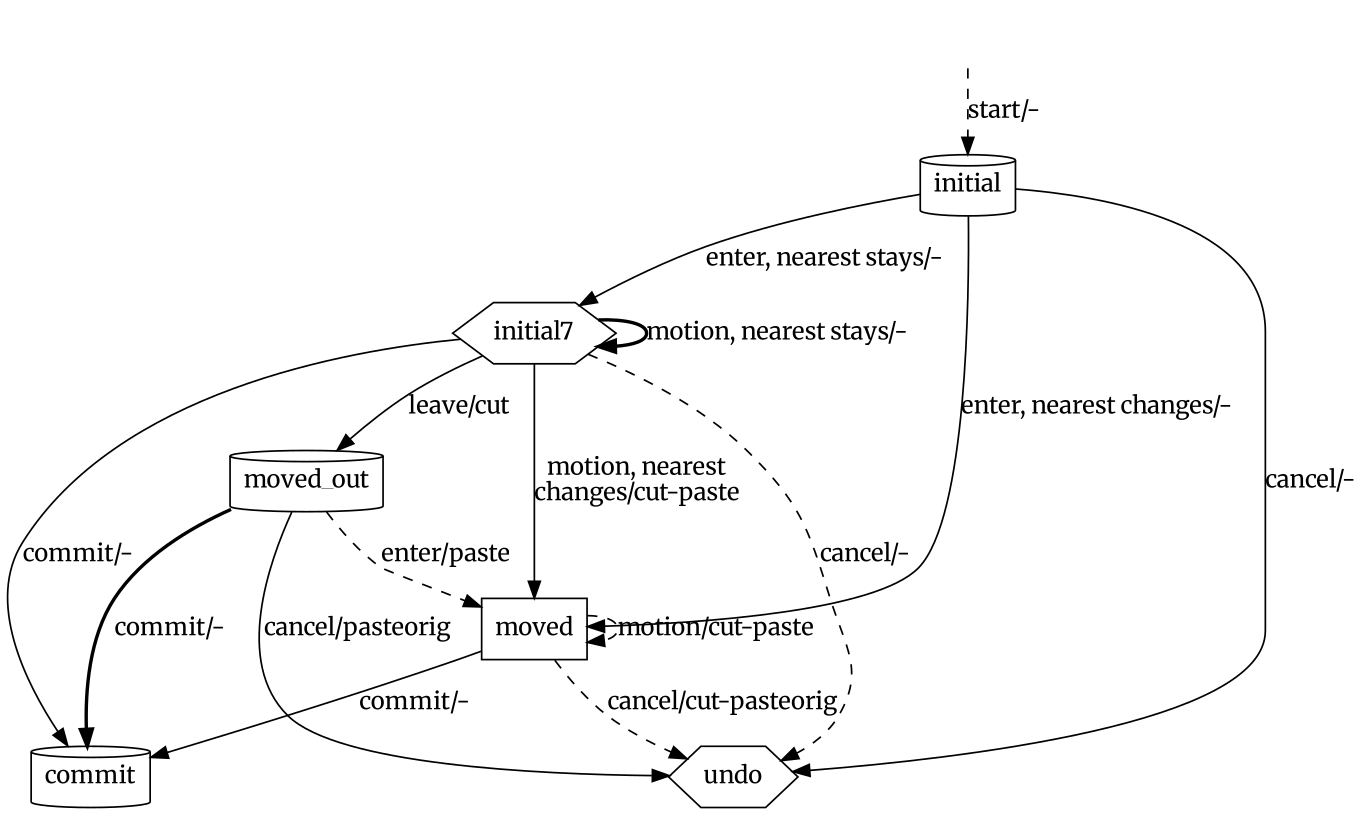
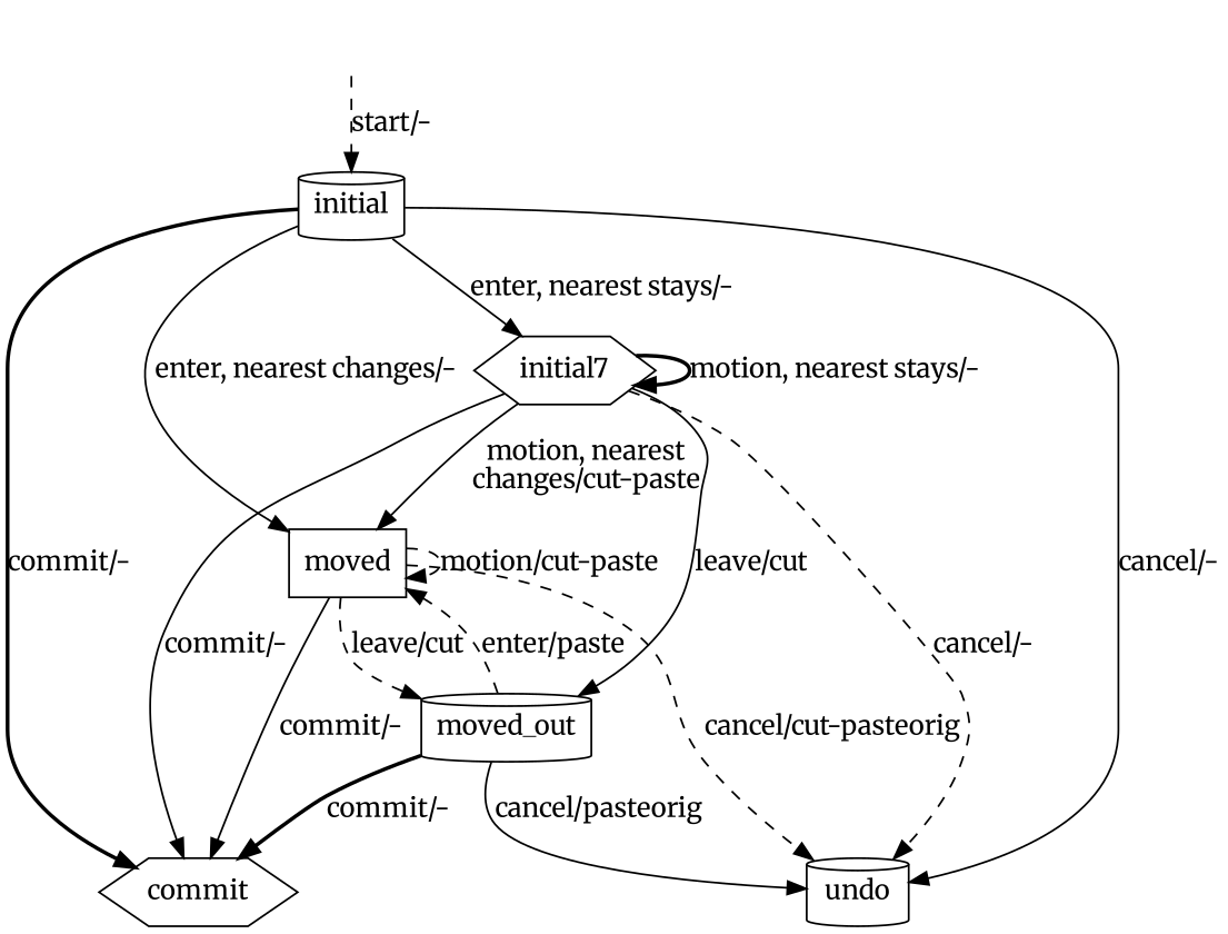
  digraph {
    fontname=Merriweather
    node [fontname=Merriweather shape=cylinder]
    edge [fontname=Merriweather style=solid]
    start [style=invis shape=""]
    initial
    n3 [label=initial7 shape=hexagon]
    moved [shape=box]
-   commit
-   undo [shape=hexagon]
+   commit [shape=hexagon]
+   undo
    n7 [label=moved_out]
    start -> initial [label="start/-" style=dashed]
    initial -> n3 [label="enter, nearest stays/-"]
    initial -> moved [label="enter, nearest changes/-"]
+   initial -> commit [label="commit/-" style=bold]
    initial -> undo [label="cancel/-"]
    n3 -> n3 [label="motion, nearest stays/-" style=bold]
    n3 -> moved [label="motion, nearest\nchanges/cut-paste"]
    n3 -> commit [label="commit/-"]
    n3 -> undo [label="cancel/-" style=dashed]
    n3 -> n7 [label="leave/cut"]
    moved -> moved [label="motion/cut-paste" style=dashed]
    moved -> commit [label="commit/-"]
    moved -> undo [label="cancel/cut-pasteorig" style=dashed]
+   moved -> n7 [label="leave/cut" style=dashed]
    n7 -> moved [label="enter/paste" style=dashed]
    n7 -> commit [label="commit/-" style=bold]
    n7 -> undo [label="cancel/pasteorig"]
  }
